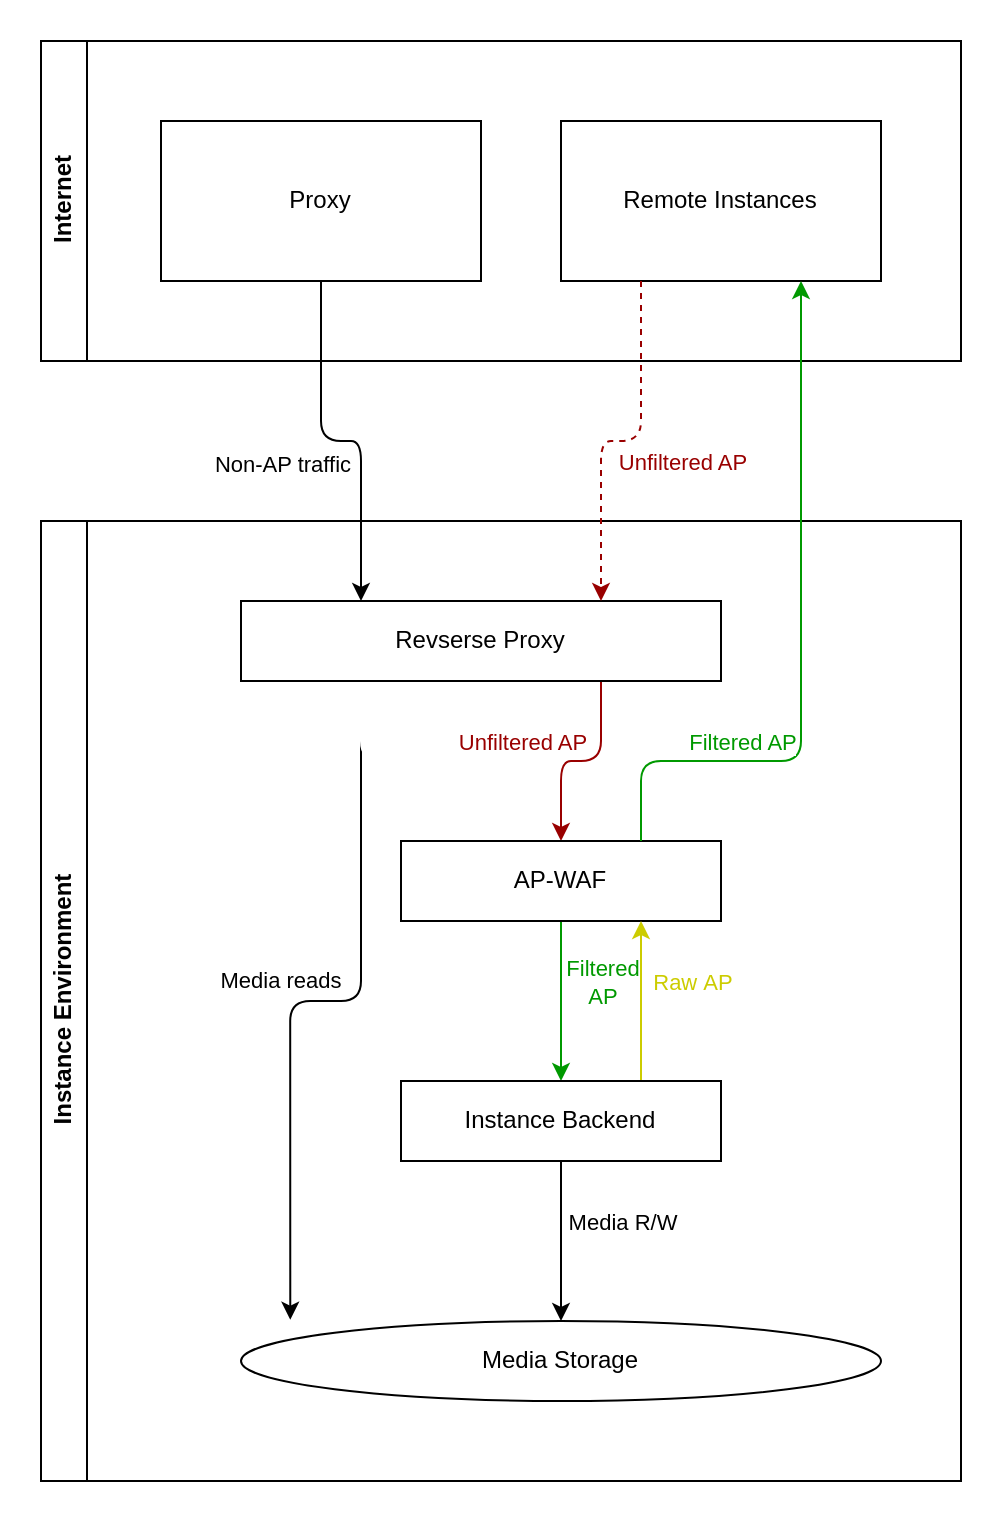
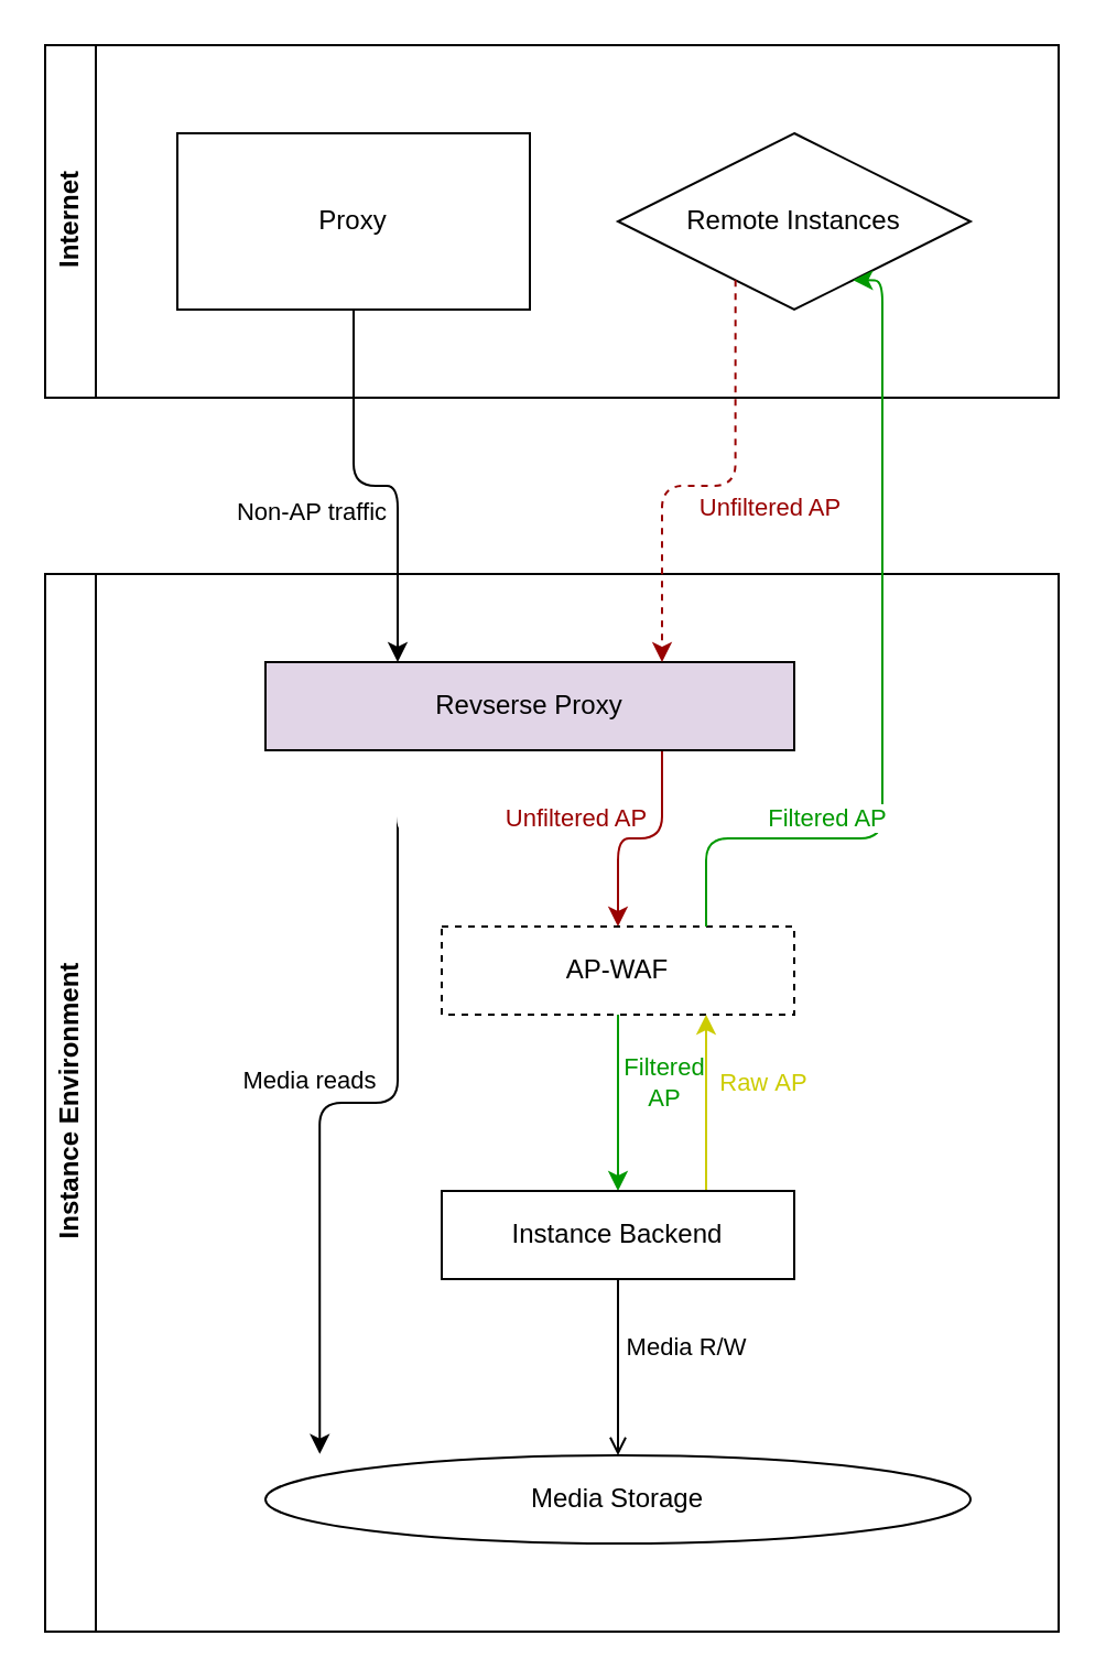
  <mxCell id="0" />
  <mxCell id="1" parent="0" />
  <mxCell id="2" value="Instance Environment" style="swimlane;horizontal=0;whiteSpace=wrap;html=1;" vertex="1" parent="1"><mxGeometry x="20" y="260" width="460" height="480" as="geometry" /></mxCell>
  <mxCell id="3" style="edgeStyle=orthogonalEdgeStyle;html=1;entryX=0.077;entryY=-0.016;entryDx=0;entryDy=0;entryPerimeter=0;" edge="1" parent="2" target="18"><mxGeometry relative="1" as="geometry"><mxPoint x="160" y="80" as="sourcePoint" /><Array as="points"><mxPoint x="160" y="240" /><mxPoint x="125" y="240" /></Array></mxGeometry></mxCell>
  <mxCell id="4" value="Media reads" style="edgeLabel;html=1;align=center;verticalAlign=middle;resizable=0;points=[];" vertex="1" connectable="0" parent="3"><mxGeometry x="0.139" y="3" relative="1" as="geometry"><mxPoint x="-8" y="-17" as="offset" /></mxGeometry></mxCell>
  <mxCell id="5" style="edgeStyle=orthogonalEdgeStyle;html=1;exitX=0.75;exitY=1;exitDx=0;exitDy=0;entryX=0.5;entryY=0;entryDx=0;entryDy=0;strokeColor=#990000;" edge="1" parent="2" source="9" target="12"><mxGeometry relative="1" as="geometry" /></mxCell>
  <mxCell id="6" value="Unfiltered AP" style="edgeLabel;html=1;align=center;verticalAlign=middle;resizable=0;points=[];fontColor=#990000;" vertex="1" connectable="0" parent="5"><mxGeometry x="0.086" y="3" relative="1" as="geometry"><mxPoint x="-26" y="-13" as="offset" /></mxGeometry></mxCell>
  <mxCell id="7" style="edgeStyle=orthogonalEdgeStyle;html=1;exitX=0.25;exitY=1;exitDx=0;exitDy=0;entryX=0.25;entryY=0;entryDx=0;entryDy=0;strokeColor=#FFFFFF;fontColor=#FFFFFF;startArrow=none;startFill=0;" edge="1" parent="2" source="9" target="12"><mxGeometry relative="1" as="geometry" /></mxCell>
  <mxCell id="8" value="Admin" style="edgeLabel;html=1;align=center;verticalAlign=middle;resizable=0;points=[];fontColor=#FFFFFF;" vertex="1" connectable="0" parent="7"><mxGeometry x="-0.26" y="2" relative="1" as="geometry"><mxPoint x="8" y="-8" as="offset" /></mxGeometry></mxCell>
- <mxCell id="9" value="Revserse Proxy" style="rounded=0;whiteSpace=wrap;html=1;" vertex="1" parent="2"><mxGeometry x="100" y="40" width="240" height="40" as="geometry" /></mxCell>
+ <mxCell id="9" value="Revserse Proxy" style="rounded=0;whiteSpace=wrap;html=1;fillColor=#e1d5e7;" vertex="1" parent="2"><mxGeometry x="100" y="40" width="240" height="40" as="geometry" /></mxCell>
  <mxCell id="10" style="edgeStyle=orthogonalEdgeStyle;html=1;exitX=0.5;exitY=1;exitDx=0;exitDy=0;entryX=0.5;entryY=0;entryDx=0;entryDy=0;startArrow=none;startFill=0;fontColor=#009900;strokeColor=#009900;" edge="1" parent="2" source="12" target="17"><mxGeometry relative="1" as="geometry" /></mxCell>
  <mxCell id="11" value="Filtered&lt;br&gt;AP" style="edgeLabel;html=1;align=center;verticalAlign=middle;resizable=0;points=[];fontColor=#009900;" vertex="1" connectable="0" parent="10"><mxGeometry x="0.107" y="3" relative="1" as="geometry"><mxPoint x="17" y="-14" as="offset" /></mxGeometry></mxCell>
- <mxCell id="12" value="AP-WAF" style="rounded=0;whiteSpace=wrap;html=1;" vertex="1" parent="2"><mxGeometry x="180" y="160" width="160" height="40" as="geometry" /></mxCell>
- <mxCell id="13" style="edgeStyle=orthogonalEdgeStyle;html=1;exitX=0.5;exitY=1;exitDx=0;exitDy=0;entryX=0.5;entryY=0;entryDx=0;entryDy=0;" edge="1" parent="2" source="17" target="18"><mxGeometry relative="1" as="geometry" /></mxCell>
+ <mxCell id="12" value="AP-WAF" style="rounded=0;whiteSpace=wrap;html=1;dashed=1;" vertex="1" parent="2"><mxGeometry x="180" y="160" width="160" height="40" as="geometry" /></mxCell>
+ <mxCell id="13" style="edgeStyle=orthogonalEdgeStyle;html=1;exitX=0.5;exitY=1;exitDx=0;exitDy=0;entryX=0.5;entryY=0;entryDx=0;entryDy=0;endArrow=open;" edge="1" parent="2" source="17" target="18"><mxGeometry relative="1" as="geometry" /></mxCell>
  <mxCell id="14" value="Media R/W" style="edgeLabel;html=1;align=center;verticalAlign=middle;resizable=0;points=[];" vertex="1" connectable="0" parent="13"><mxGeometry x="0.353" y="-4" relative="1" as="geometry"><mxPoint x="34" y="-24" as="offset" /></mxGeometry></mxCell>
  <mxCell id="15" style="edgeStyle=orthogonalEdgeStyle;html=1;exitX=0.75;exitY=0;exitDx=0;exitDy=0;entryX=0.75;entryY=1;entryDx=0;entryDy=0;startArrow=none;startFill=0;strokeColor=#CCCC00;fontColor=#CCCC00;" edge="1" parent="2" source="17" target="12"><mxGeometry relative="1" as="geometry" /></mxCell>
  <mxCell id="16" value="Raw&amp;nbsp;AP" style="edgeLabel;html=1;align=center;verticalAlign=middle;resizable=0;points=[];fontColor=#CCCC00;" vertex="1" connectable="0" parent="15"><mxGeometry x="0.436" y="3" relative="1" as="geometry"><mxPoint x="28" y="7" as="offset" /></mxGeometry></mxCell>
  <mxCell id="17" value="Instance Backend" style="rounded=0;whiteSpace=wrap;html=1;" vertex="1" parent="2"><mxGeometry x="180" y="280" width="160" height="40" as="geometry" /></mxCell>
  <mxCell id="18" value="Media Storage" style="ellipse;whiteSpace=wrap;html=1;" vertex="1" parent="2"><mxGeometry x="100" y="400" width="320" height="40" as="geometry" /></mxCell>
  <mxCell id="19" value="Internet" style="swimlane;horizontal=0;whiteSpace=wrap;html=1;" vertex="1" parent="1"><mxGeometry x="20" y="20" width="460" height="160" as="geometry" /></mxCell>
  <mxCell id="20" value="Proxy" style="rounded=0;whiteSpace=wrap;html=1;" vertex="1" parent="19"><mxGeometry x="60" y="40" width="160" height="80" as="geometry" /></mxCell>
- <mxCell id="21" value="Remote Instances" style="rounded=0;whiteSpace=wrap;html=1;" vertex="1" parent="19"><mxGeometry x="260" y="40" width="160" height="80" as="geometry" /></mxCell>
+ <mxCell id="21" value="Remote Instances" style="rhombus;whiteSpace=wrap;html=1;" vertex="1" parent="19"><mxGeometry x="260" y="40" width="160" height="80" as="geometry" /></mxCell>
  <mxCell id="22" style="edgeStyle=orthogonalEdgeStyle;html=1;exitX=0.5;exitY=1;exitDx=0;exitDy=0;entryX=0.25;entryY=0;entryDx=0;entryDy=0;" edge="1" parent="1" source="20" target="9"><mxGeometry relative="1" as="geometry" /></mxCell>
  <mxCell id="23" value="Non-AP traffic" style="edgeLabel;html=1;align=center;verticalAlign=middle;resizable=0;points=[];" vertex="1" connectable="0" parent="22"><mxGeometry x="-0.172" y="-2" relative="1" as="geometry"><mxPoint x="-18" y="16" as="offset" /></mxGeometry></mxCell>
  <mxCell id="24" style="edgeStyle=orthogonalEdgeStyle;html=1;exitX=0.25;exitY=1;exitDx=0;exitDy=0;entryX=0.75;entryY=0;entryDx=0;entryDy=0;strokeColor=#990000;dashed=1;" edge="1" parent="1" source="21" target="9"><mxGeometry relative="1" as="geometry" /></mxCell>
  <mxCell id="25" value="Unfiltered AP" style="edgeLabel;html=1;align=center;verticalAlign=middle;resizable=0;points=[];fontColor=#990000;" vertex="1" connectable="0" parent="24"><mxGeometry x="0.133" y="1" relative="1" as="geometry"><mxPoint x="39" y="8" as="offset" /></mxGeometry></mxCell>
  <mxCell id="26" style="edgeStyle=orthogonalEdgeStyle;html=1;exitX=0.75;exitY=0;exitDx=0;exitDy=0;startArrow=none;startFill=0;fontColor=#009900;strokeColor=#009900;entryX=0.75;entryY=1;entryDx=0;entryDy=0;" edge="1" parent="1" source="12" target="21"><mxGeometry relative="1" as="geometry"><mxPoint x="400" y="100" as="targetPoint" /><Array as="points"><mxPoint x="320" y="380" /><mxPoint x="400" y="380" /></Array></mxGeometry></mxCell>
  <mxCell id="27" value="Filtered AP" style="edgeLabel;html=1;align=center;verticalAlign=middle;resizable=0;points=[];fontColor=#009900;" vertex="1" connectable="0" parent="26"><mxGeometry x="-0.689" y="-2" relative="1" as="geometry"><mxPoint x="34" y="-12" as="offset" /></mxGeometry></mxCell>
